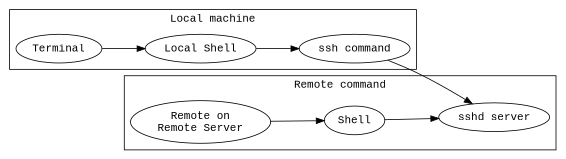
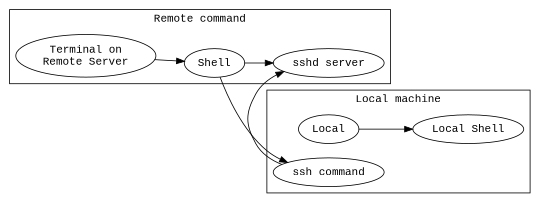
  digraph {
    fontname="Liberation Mono"
    rankdir=LR
    node [fontname="Liberation Mono"]
    edge [fontname="Liberation Mono"]
-   n1 [label=Terminal]
+   n1 [label=Local]
    n2 [label="Local Shell"]
    n3 [label="ssh command"]
    n4 [label="sshd server"]
    n5 [label=Shell]
-   n6 [label="Remote on\nRemote Server"]
+   n6 [label="Terminal on\nRemote Server"]
    subgraph cluster_1 {
      label="Local machine"
      n1
      n2
      n3
    }
    subgraph cluster_2 {
      label="Remote command"
      n4
      n5
      n6
    }
    n1 -> n2
-   n2 -> n3
+   n5 -> n3
    n3 -> n4
    n5 -> n4
    n6 -> n5
  }
